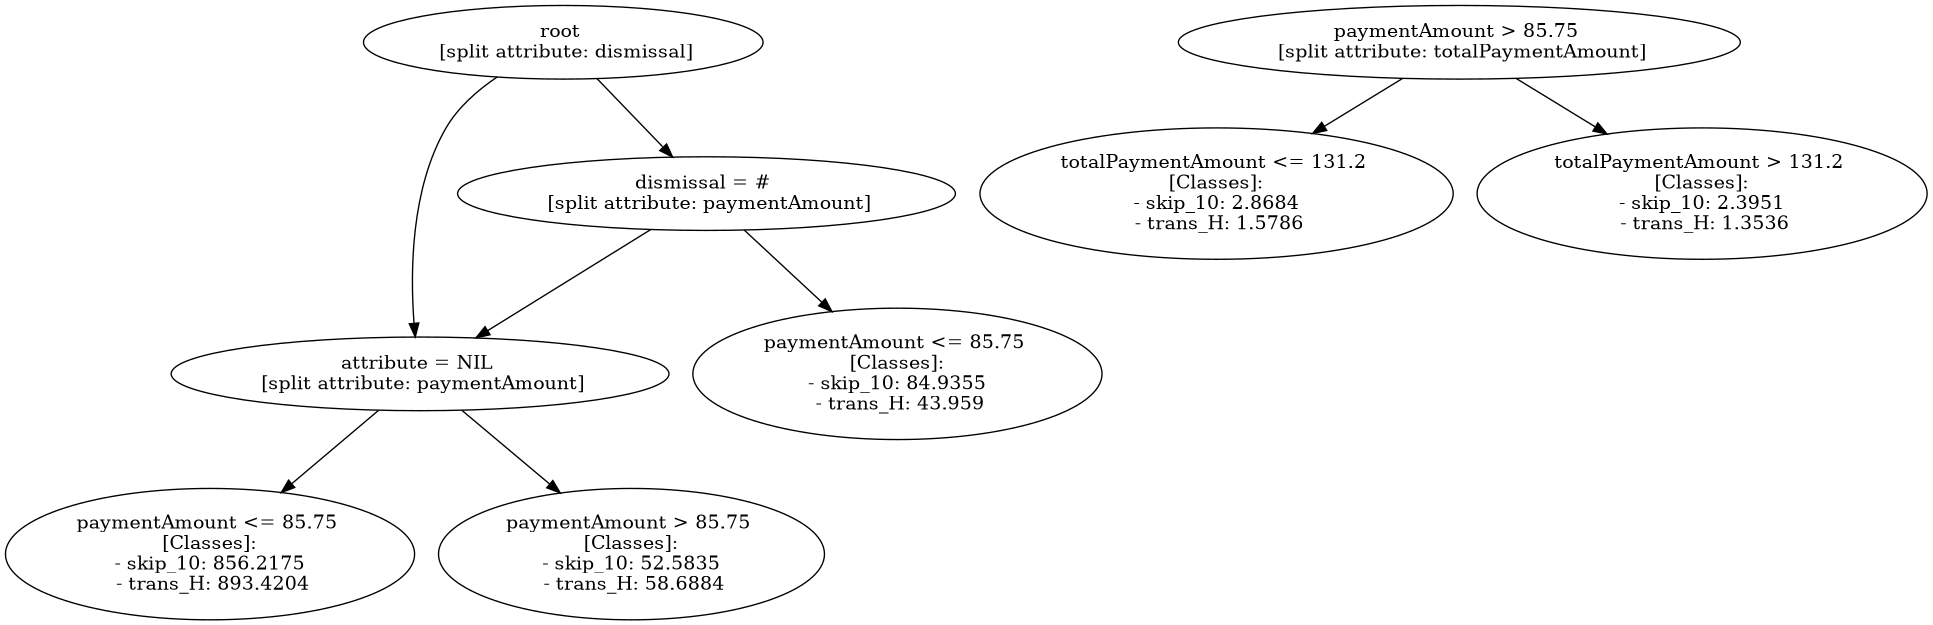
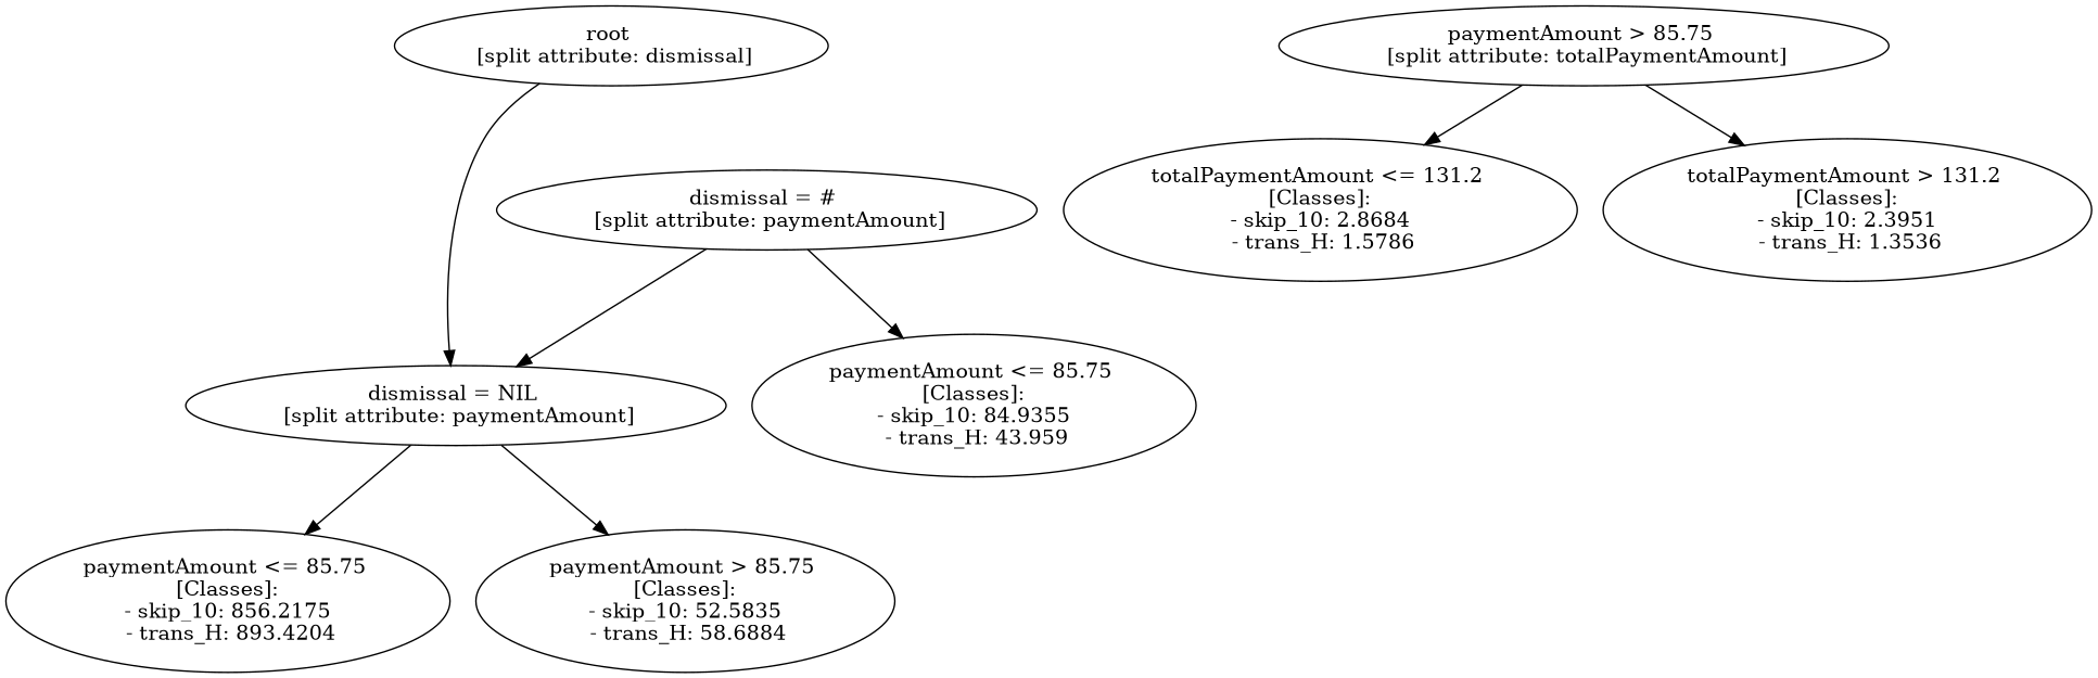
  digraph {
    n1 [label="root \n [split attribute: dismissal]"]
    n2 [label="dismissal = # \n [split attribute: paymentAmount]"]
-   n3 [label="attribute = NIL \n [split attribute: paymentAmount]"]
+   n3 [label="dismissal = NIL \n [split attribute: paymentAmount]"]
    n4 [label="paymentAmount <= 85.75 \n [Classes]: \n - skip_10: 84.9355 \n - trans_H: 43.959"]
    n5 [label="paymentAmount <= 85.75 \n [Classes]: \n - skip_10: 856.2175 \n - trans_H: 893.4204"]
    n6 [label="paymentAmount > 85.75 \n [Classes]: \n - skip_10: 52.5835 \n - trans_H: 58.6884"]
    n7 [label="paymentAmount > 85.75 \n [split attribute: totalPaymentAmount]"]
    n8 [label="totalPaymentAmount <= 131.2 \n [Classes]: \n - skip_10: 2.8684 \n - trans_H: 1.5786"]
    n9 [label="totalPaymentAmount > 131.2 \n [Classes]: \n - skip_10: 2.3951 \n - trans_H: 1.3536"]
-   n1 -> n2
    n1 -> n3
    n2 -> n3
    n2 -> n4
    n3 -> n5
    n3 -> n6
    n7 -> n8
    n7 -> n9
  }
